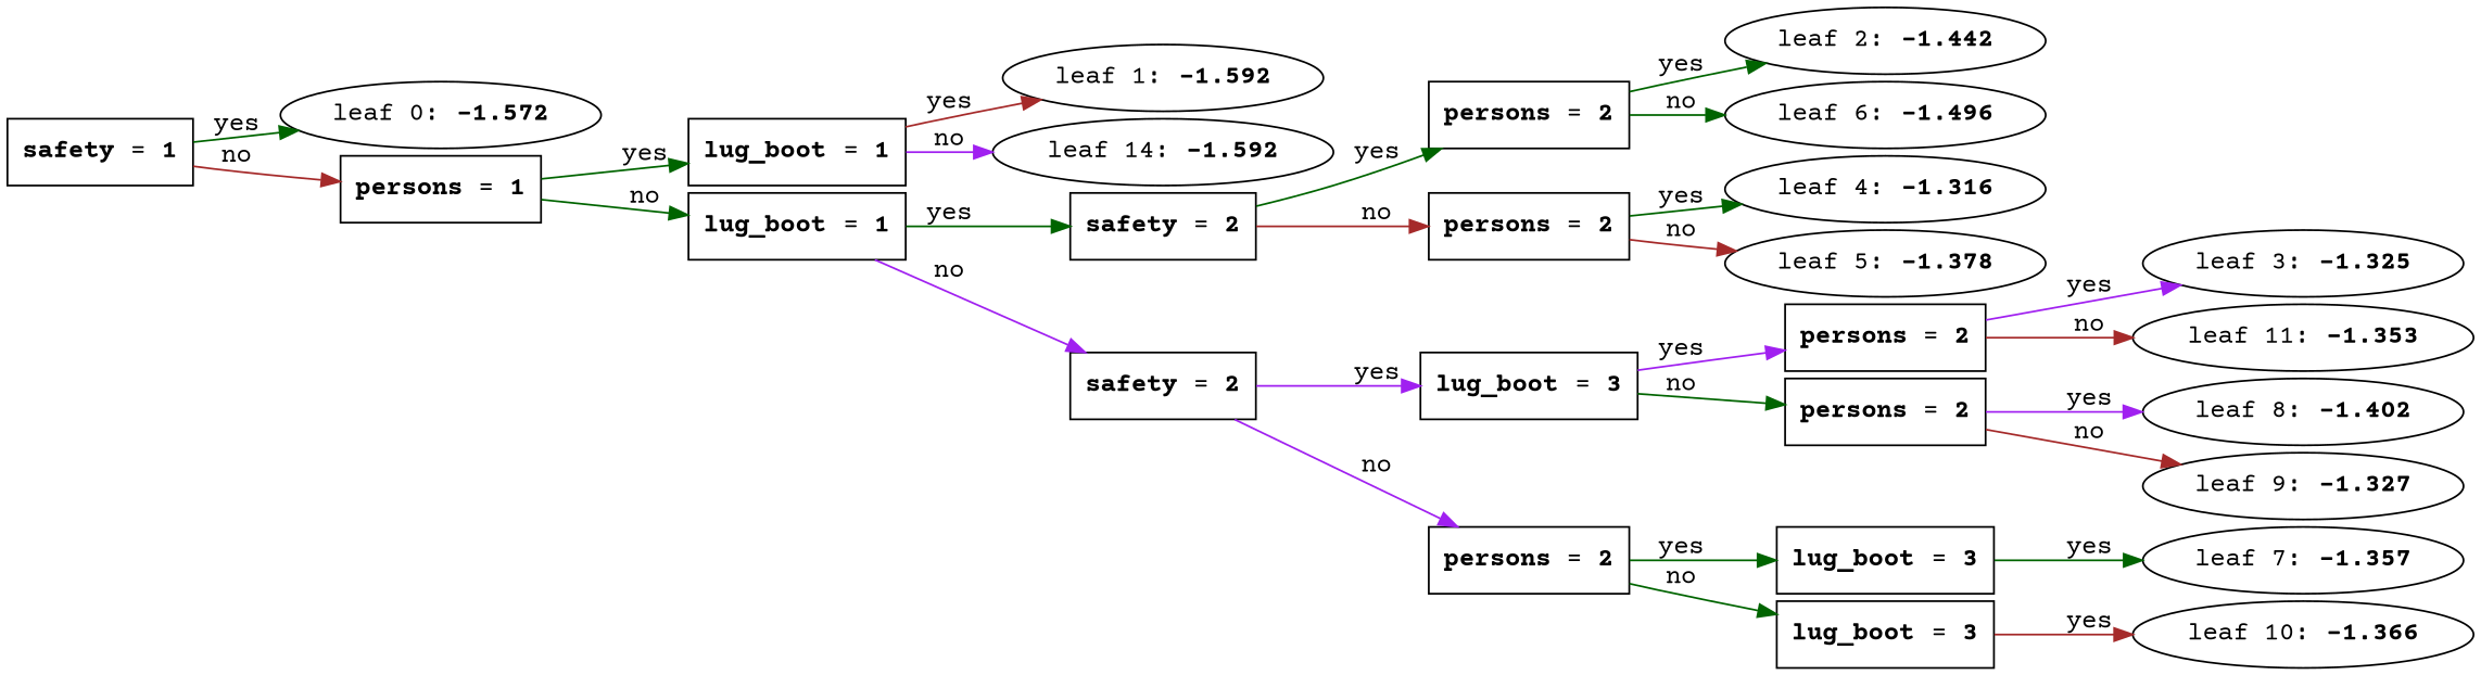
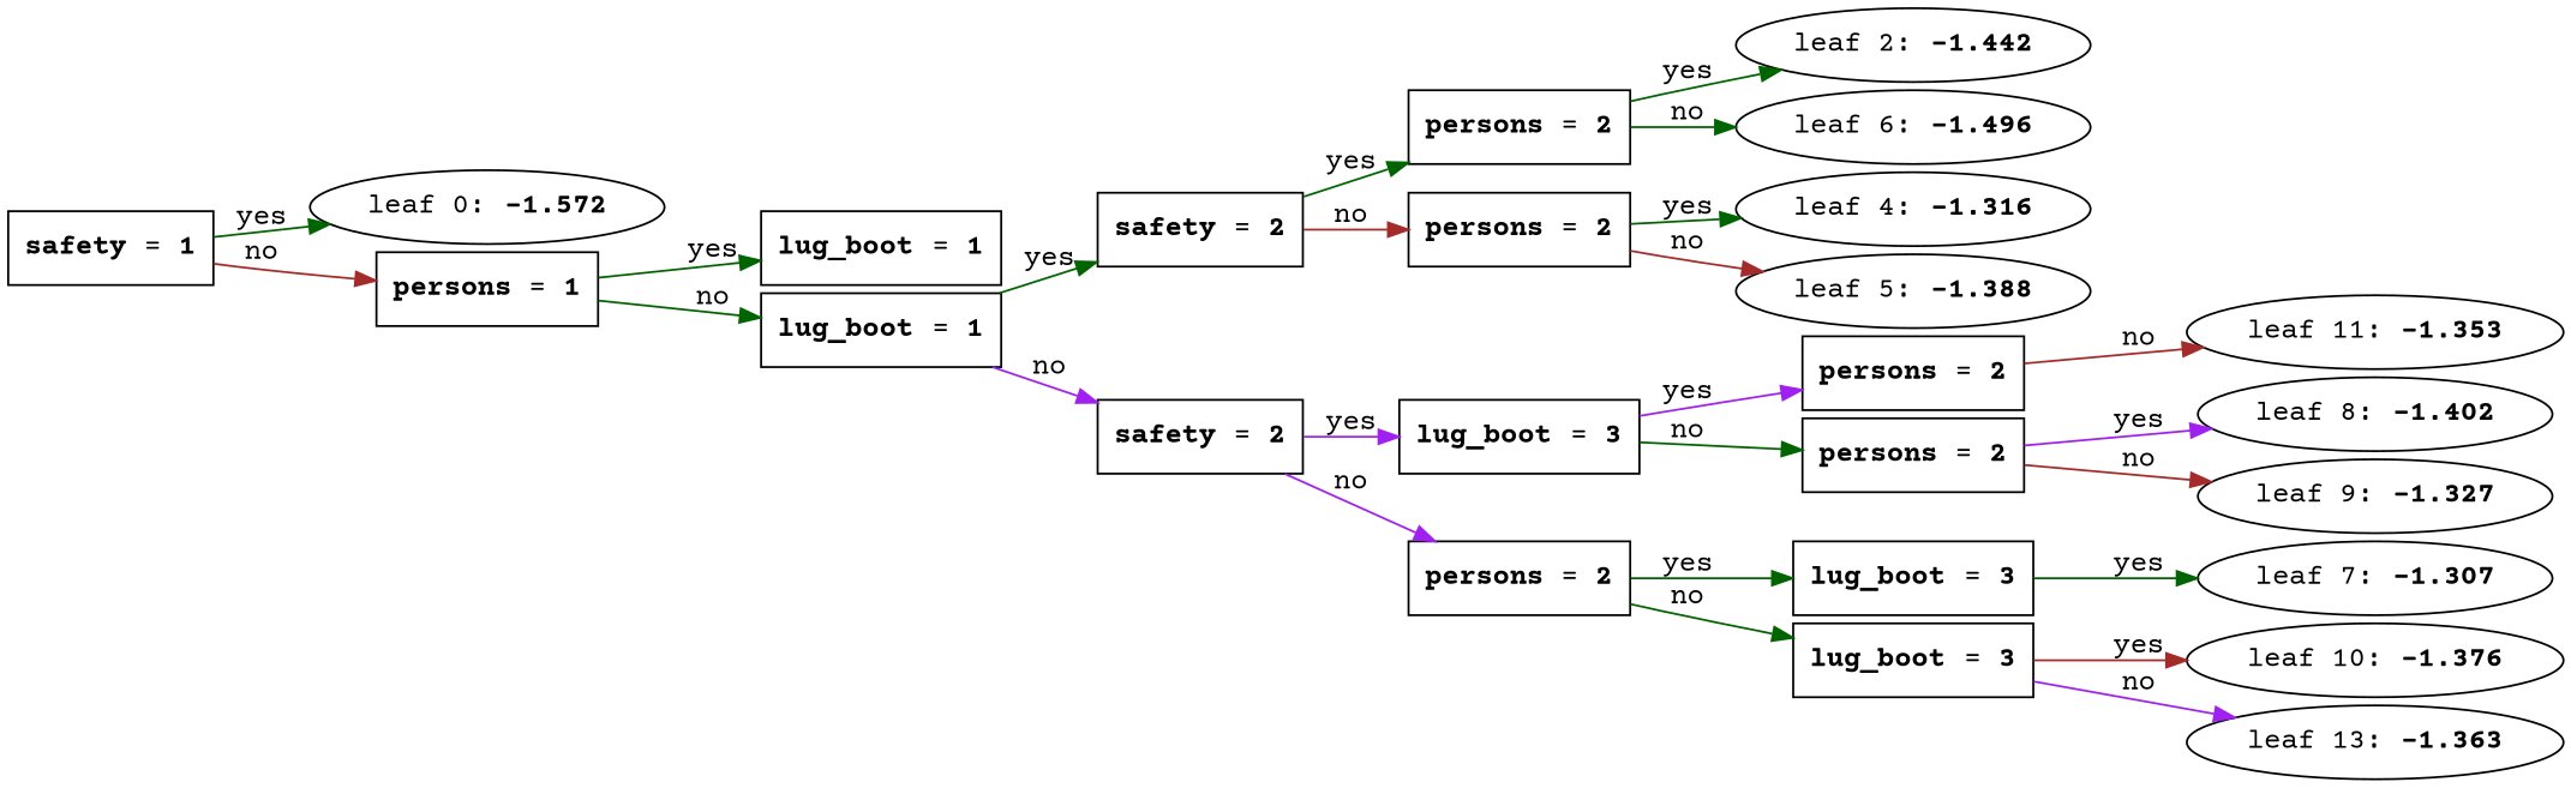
  digraph {
    fontname="Courier Prime"
    nodesep=0.05
    rankdir=LR
    ranksep=0.3
    node [fontname="Courier Prime"]
    edge [color=darkgreen fontname="Courier Prime"]
    n1 [fillcolor=white label=<<B>safety</B> = <B>1</B>> shape=rectangle]
    n2 [label=<leaf 0: <B>-1.572</B>>]
    n3 [fillcolor=white label=<<B>persons</B> = <B>1</B>> shape=rectangle]
    n4 [fillcolor=white label=<<B>lug_boot</B> = <B>1</B>> shape=rectangle]
    n5 [fillcolor=white label=<<B>lug_boot</B> = <B>1</B>> shape=rectangle]
-   n6 [label=<leaf 1: <B>-1.592</B>>]
-   n7 [label=<leaf 14: <B>-1.592</B>>]
    n8 [fillcolor=white label=<<B>safety</B> = <B>2</B>> shape=rectangle]
    n9 [fillcolor=white label=<<B>safety</B> = <B>2</B>> shape=rectangle]
    n10 [fillcolor=white label=<<B>persons</B> = <B>2</B>> shape=rectangle]
    n11 [fillcolor=white label=<<B>persons</B> = <B>2</B>> shape=rectangle]
    n12 [fillcolor=white label=<<B>lug_boot</B> = <B>3</B>> shape=rectangle]
    n13 [fillcolor=white label=<<B>persons</B> = <B>2</B>> shape=rectangle]
    n14 [label=<leaf 2: <B>-1.442</B>>]
    n15 [label=<leaf 6: <B>-1.496</B>>]
    n16 [label=<leaf 4: <B>-1.316</B>>]
-   n17 [label=<leaf 5: <B>-1.378</B>>]
+   n17 [label=<leaf 5: <B>-1.388</B>>]
    n18 [fillcolor=white label=<<B>persons</B> = <B>2</B>> shape=rectangle]
    n19 [fillcolor=white label=<<B>persons</B> = <B>2</B>> shape=rectangle]
    n20 [fillcolor=white label=<<B>lug_boot</B> = <B>3</B>> shape=rectangle]
    n21 [fillcolor=white label=<<B>lug_boot</B> = <B>3</B>> shape=rectangle]
-   n22 [label=<leaf 3: <B>-1.325</B>>]
    n23 [label=<leaf 11: <B>-1.353</B>>]
    n24 [label=<leaf 8: <B>-1.402</B>>]
    n25 [label=<leaf 9: <B>-1.327</B>>]
-   n26 [label=<leaf 7: <B>-1.357</B>>]
-   n27 [label=<leaf 10: <B>-1.366</B>>]
+   n26 [label=<leaf 7: <B>-1.307</B>>]
+   n27 [label=<leaf 10: <B>-1.376</B>>]
+   n28 [label=<leaf 13: <B>-1.363</B>>]
    n1 -> n2 [label=yes]
    n1 -> n3 [color=brown label=no]
    n3 -> n4 [label=yes]
    n3 -> n5 [label=no]
-   n4 -> n6 [color=brown label=yes]
-   n4 -> n7 [color=purple label=no]
    n5 -> n8 [label=yes]
    n5 -> n9 [color=purple label=no]
    n8 -> n10 [label=yes]
    n8 -> n11 [color=brown label=no]
    n9 -> n12 [color=purple label=yes]
    n9 -> n13 [color=purple label=no]
    n10 -> n14 [label=yes]
    n10 -> n15 [label=no]
    n11 -> n16 [label=yes]
    n11 -> n17 [color=brown label=no]
    n12 -> n18 [color=purple label=yes]
    n12 -> n19 [label=no]
    n13 -> n20 [label=yes]
    n13 -> n21 [label=no]
-   n18 -> n22 [color=purple label=yes]
    n18 -> n23 [color=brown label=no]
    n19 -> n24 [color=purple label=yes]
    n19 -> n25 [color=brown label=no]
    n20 -> n26 [label=yes]
    n21 -> n27 [color=brown label=yes]
+   n21 -> n28 [color=purple label=no]
  }
